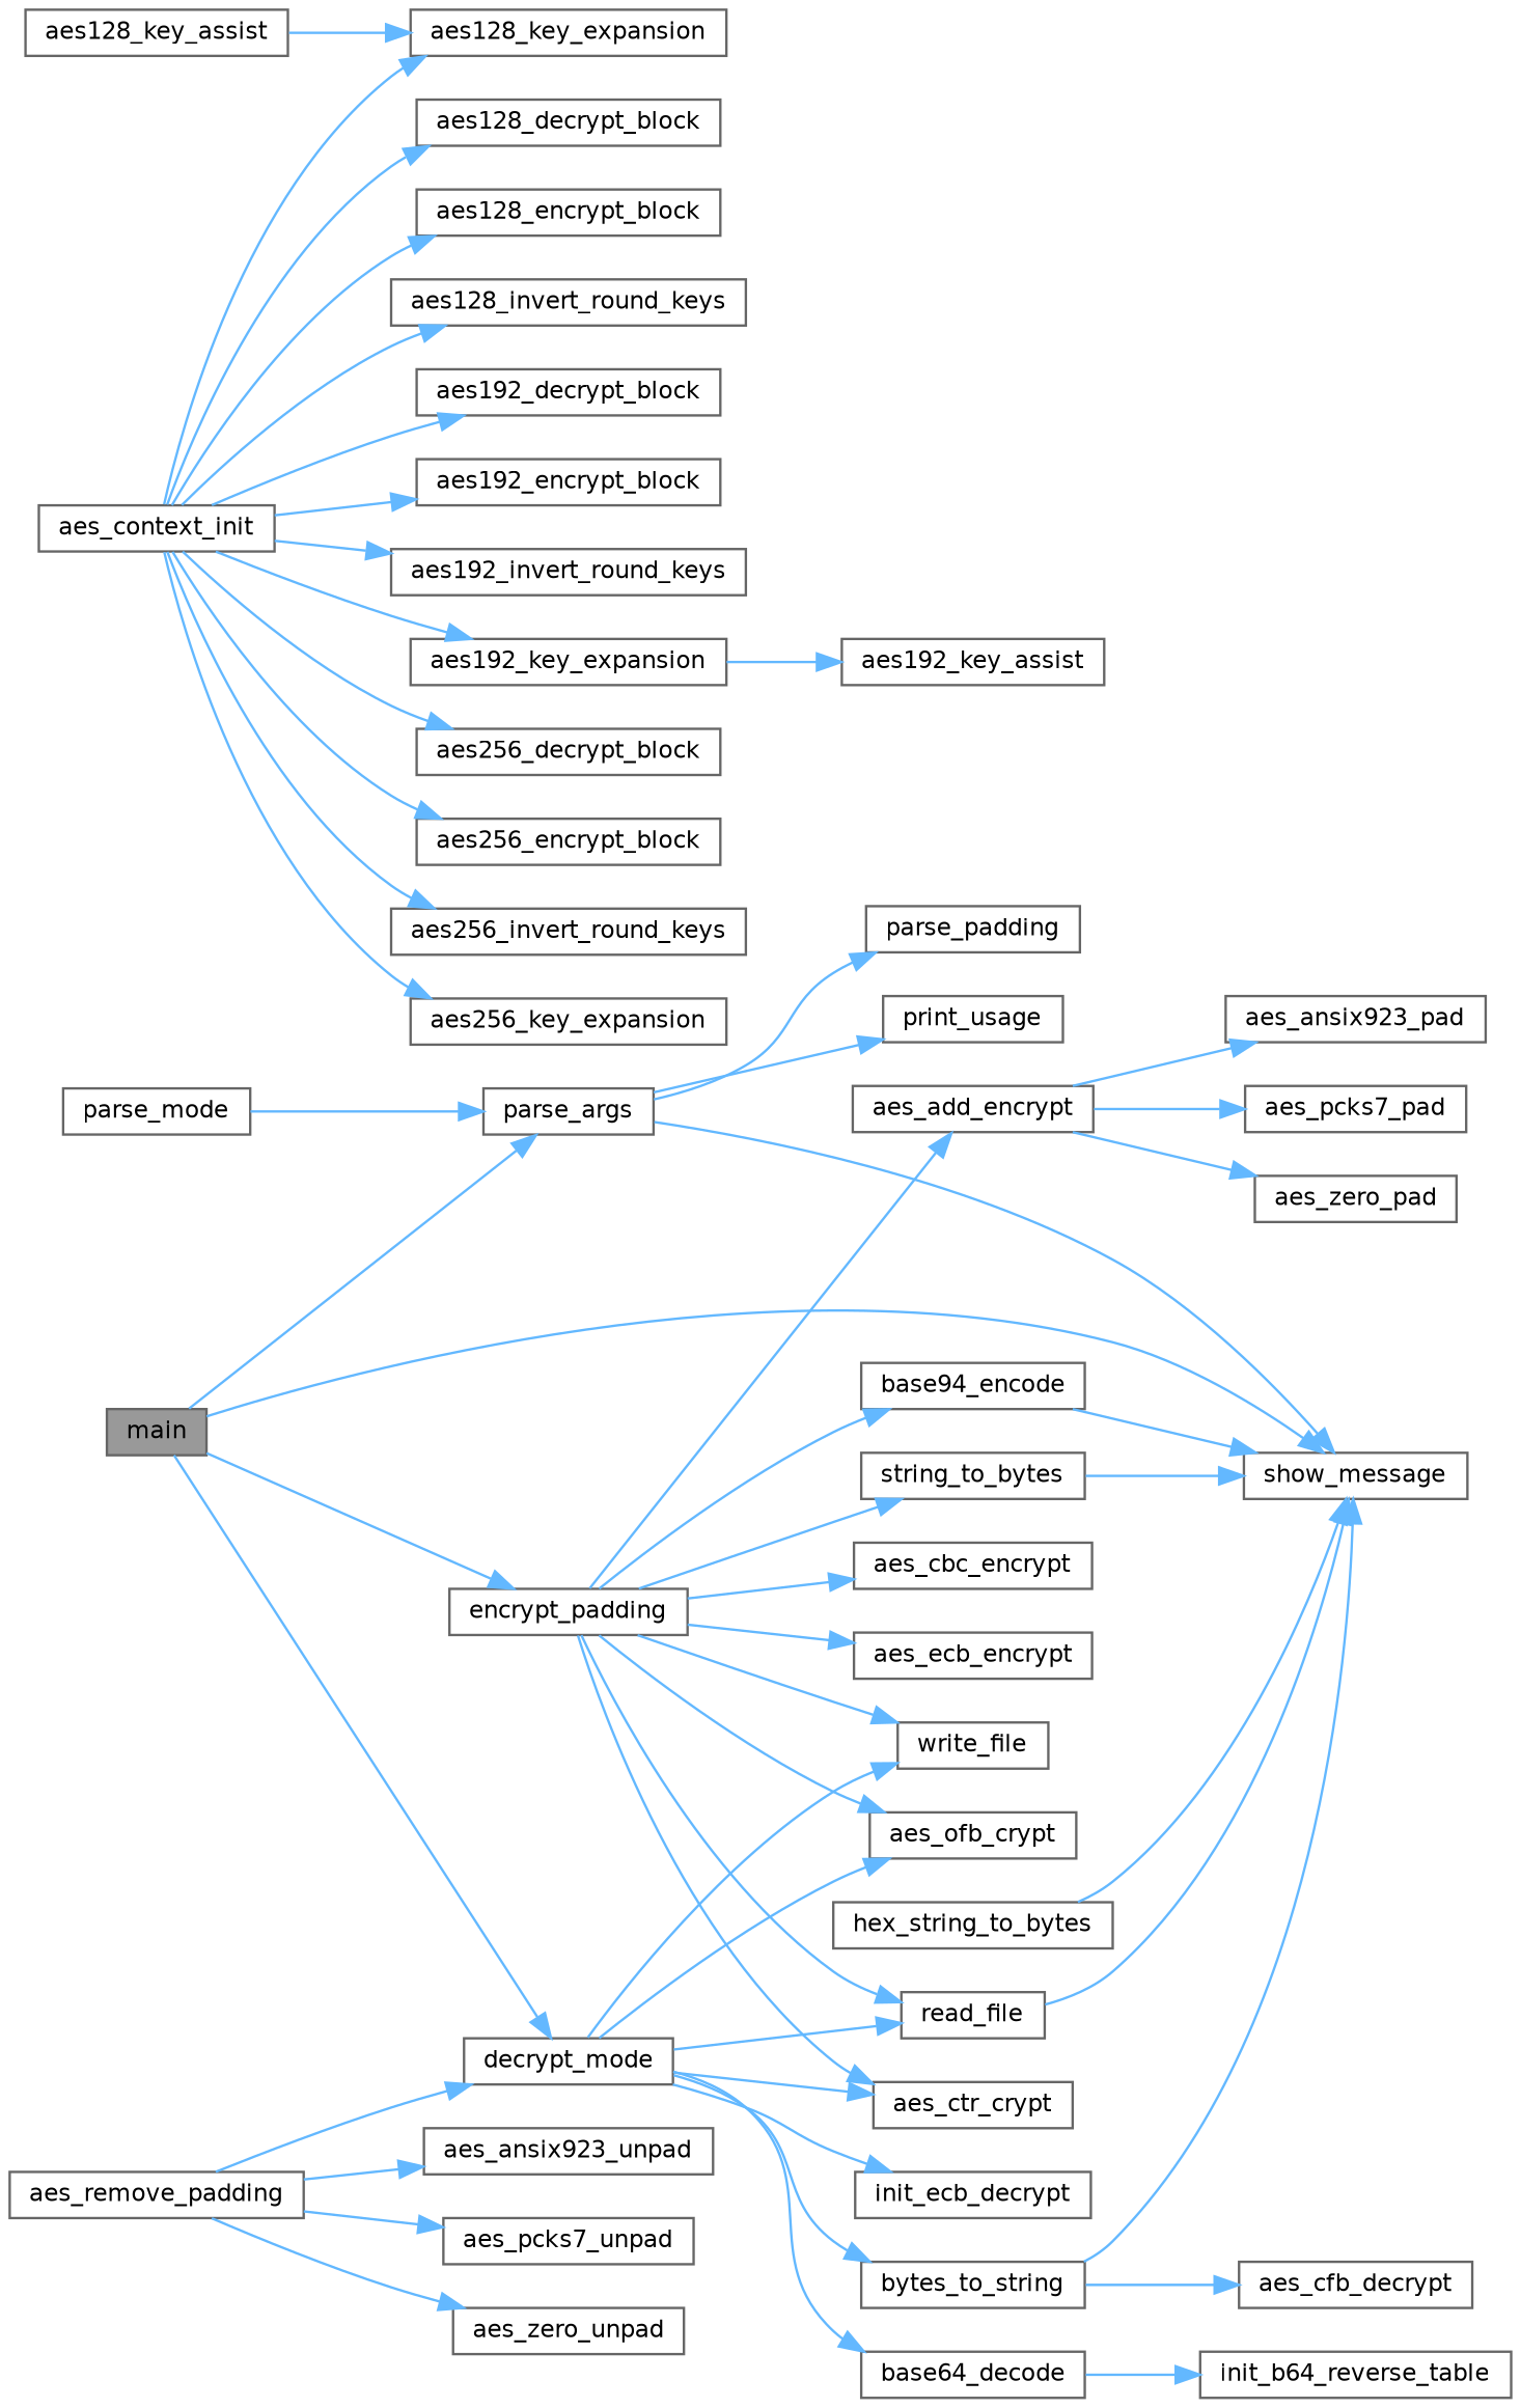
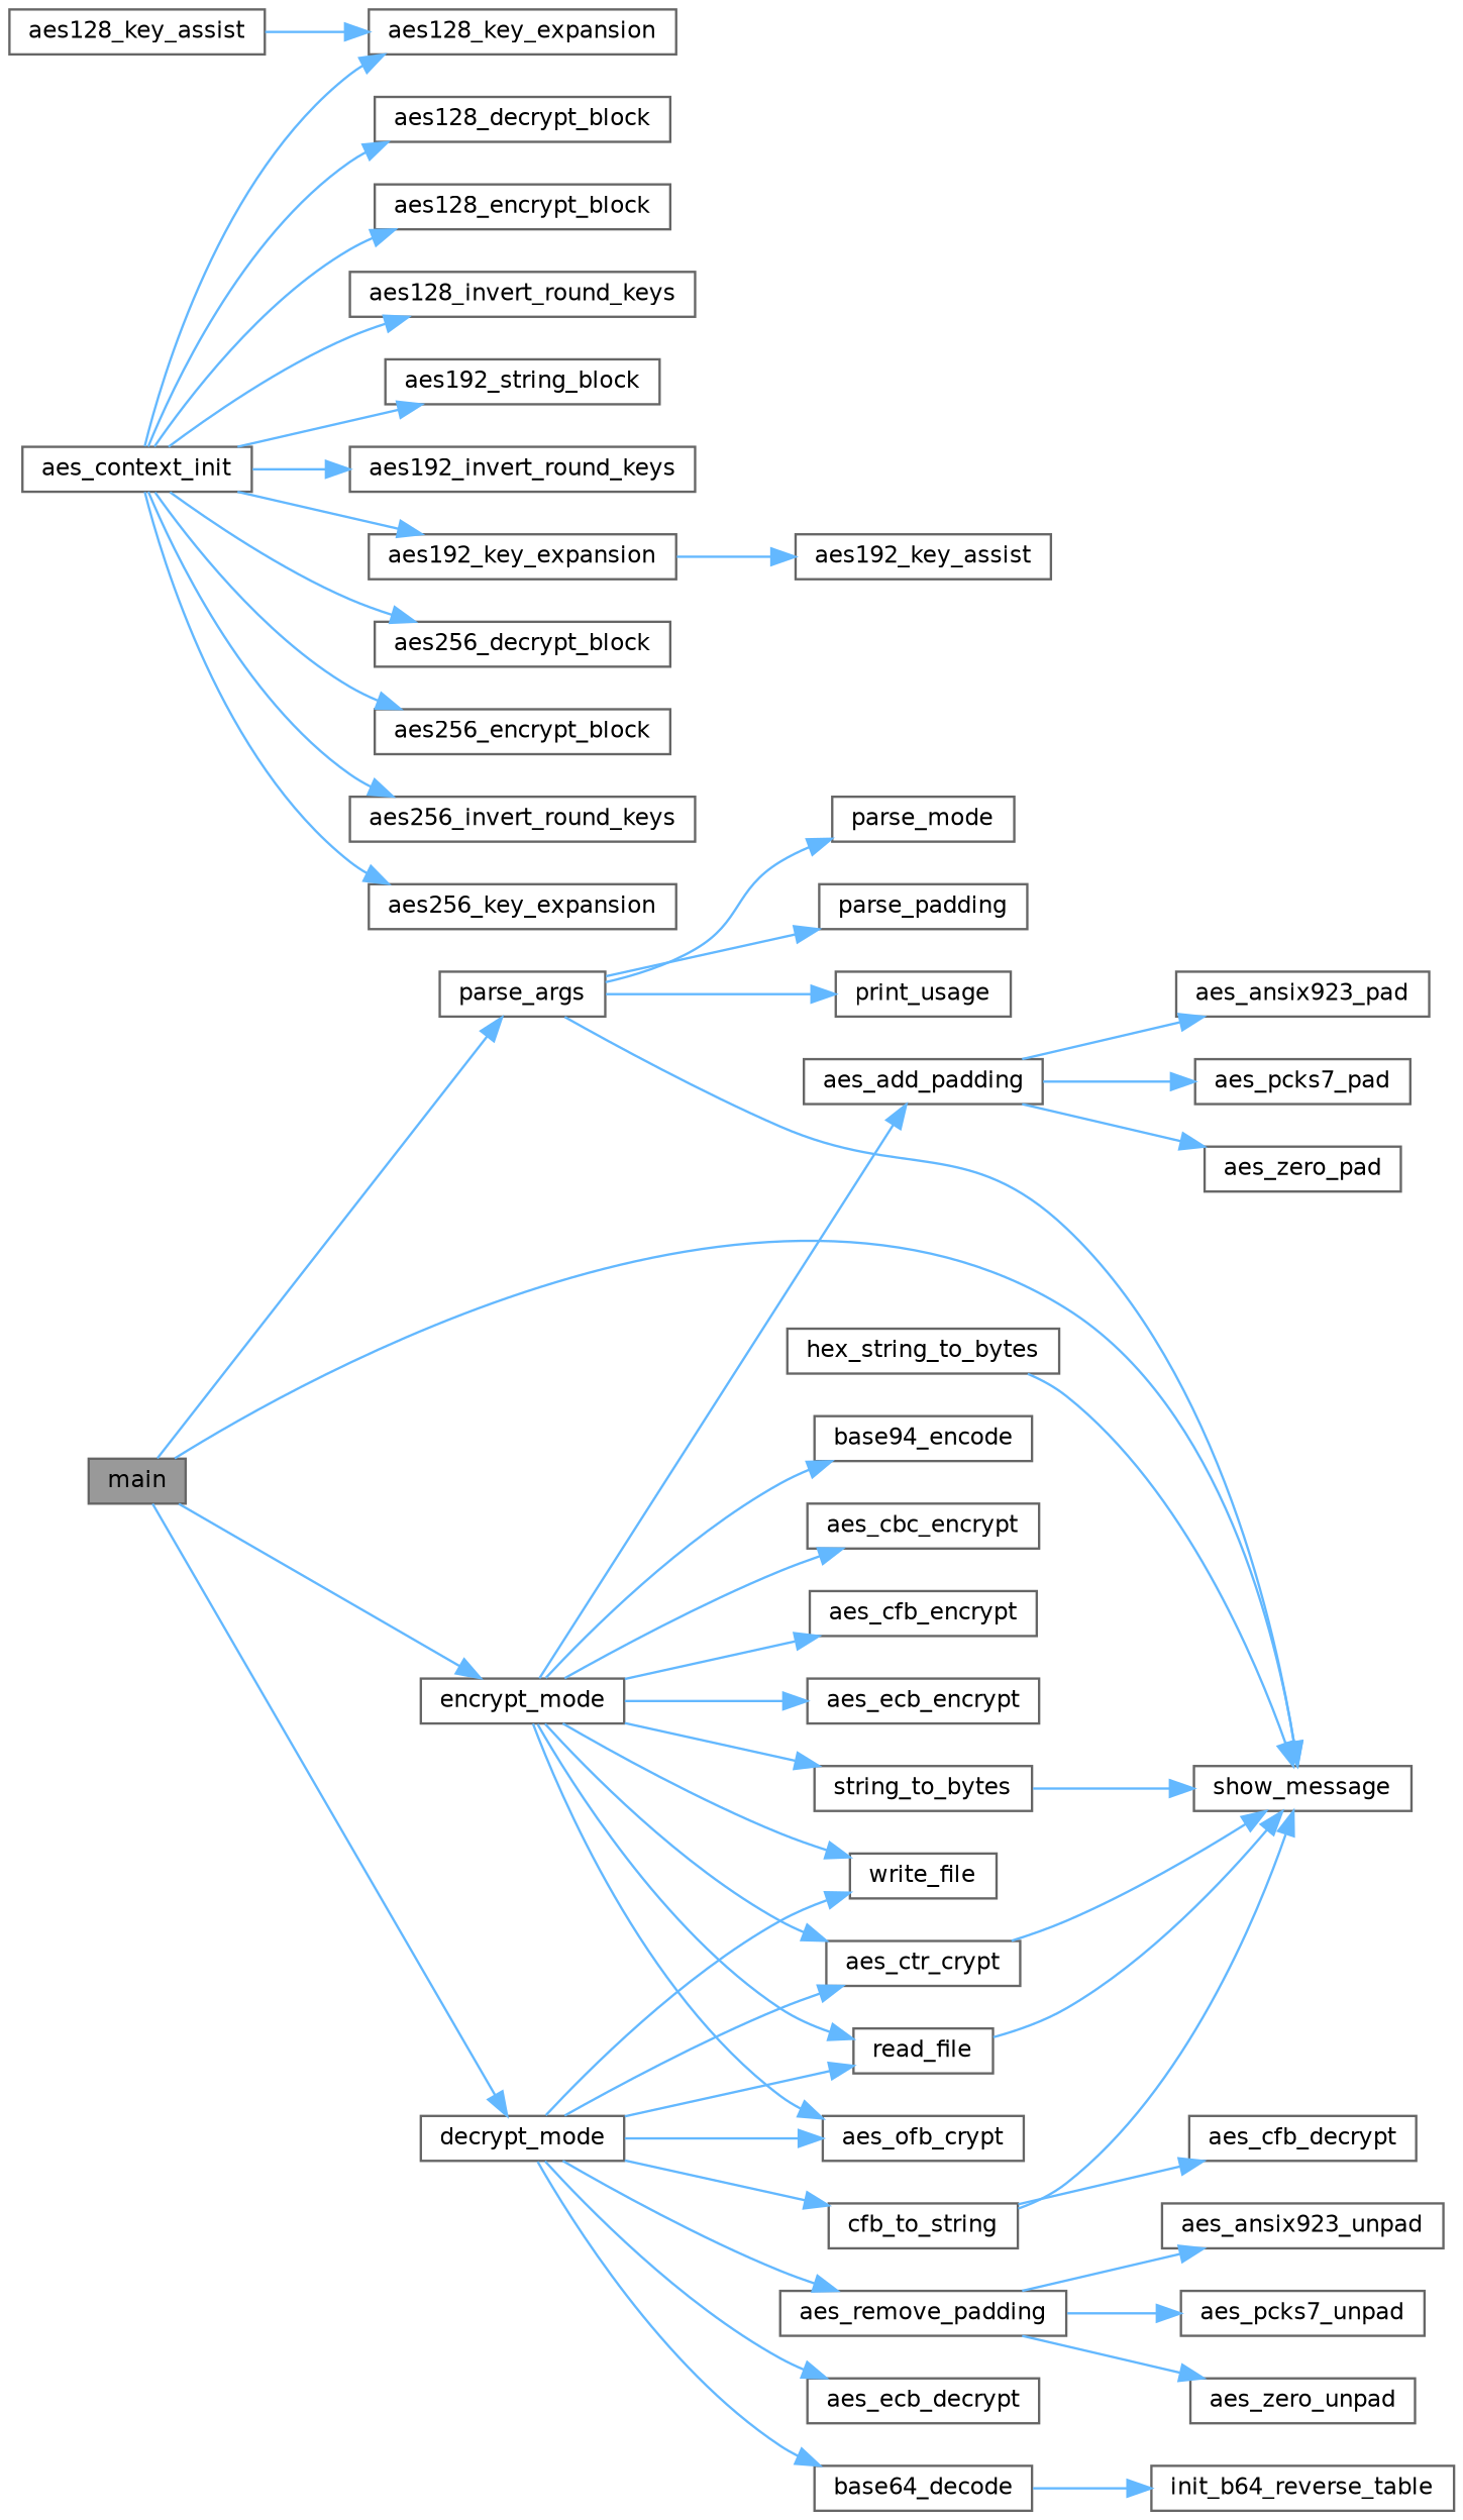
  digraph {
    rankdir=LR
    node [color=grey40 fillcolor=white fontname=Helvetica fontsize=10 shape=box style=filled]
    edge [color=steelblue1 fontname=Helvetica fontsize=10 labelfontname=Helvetica labelfontsize=10 style=solid]
    n1 [color=gray40 fillcolor=grey60 fontcolor=black height=0.2 label=main width=0.4]
    n2 [height=0.2 label=decrypt_mode width=0.4]
    n3 [height=0.2 label=show_message width=0.4]
-   n4 [height=0.2 label=encrypt_padding width=0.4]
+   n4 [height=0.2 label=encrypt_mode width=0.4]
    n5 [height=0.2 label=parse_args width=0.4]
    n6 [height=0.2 label=aes_ctr_crypt width=0.4]
-   n7 [height=0.2 label=init_ecb_decrypt width=0.4]
+   n7 [height=0.2 label=aes_ecb_decrypt width=0.4]
    n8 [height=0.2 label=aes_ofb_crypt width=0.4]
    n9 [height=0.2 label=aes_remove_padding width=0.4]
    n10 [height=0.2 label=base64_decode width=0.4]
-   n11 [height=0.2 label=bytes_to_string width=0.4]
+   n11 [height=0.2 label=cfb_to_string width=0.4]
    n12 [height=0.2 label=read_file width=0.4]
    n13 [height=0.2 label=write_file width=0.4]
-   n14 [height=0.2 label=aes_add_encrypt width=0.4]
+   n14 [height=0.2 label=aes_add_padding width=0.4]
    n15 [height=0.2 label=aes_cbc_encrypt width=0.4]
+   n16 [height=0.2 label=aes_cfb_encrypt width=0.4]
    n17 [height=0.2 label=aes_ecb_encrypt width=0.4]
    n18 [height=0.2 label=base94_encode width=0.4]
    n19 [height=0.2 label=string_to_bytes width=0.4]
    n20 [height=0.2 label=parse_mode width=0.4]
    n21 [height=0.2 label=parse_padding width=0.4]
    n22 [height=0.2 label=print_usage width=0.4]
    n23 [height=0.2 label=aes_cfb_decrypt width=0.4]
    n24 [height=0.2 label=aes_ansix923_unpad width=0.4]
    n25 [height=0.2 label=aes_pcks7_unpad width=0.4]
    n26 [height=0.2 label=aes_zero_unpad width=0.4]
    n27 [height=0.2 label=init_b64_reverse_table width=0.4]
    n28 [height=0.2 label=aes_ansix923_pad width=0.4]
    n29 [height=0.2 label=aes_pcks7_pad width=0.4]
    n30 [height=0.2 label=aes_zero_pad width=0.4]
    n31 [height=0.2 label=aes_context_init width=0.4]
    n32 [height=0.2 label=aes128_decrypt_block width=0.4]
    n33 [height=0.2 label=aes128_encrypt_block width=0.4]
    n34 [height=0.2 label=aes128_invert_round_keys width=0.4]
    n35 [height=0.2 label=aes128_key_expansion width=0.4]
-   n36 [height=0.2 label=aes192_decrypt_block width=0.4]
-   n37 [height=0.2 label=aes192_encrypt_block width=0.4]
+   n37 [height=0.2 label=aes192_string_block width=0.4]
    n38 [height=0.2 label=aes192_invert_round_keys width=0.4]
    n39 [height=0.2 label=aes192_key_expansion width=0.4]
    n40 [height=0.2 label=aes256_decrypt_block width=0.4]
    n41 [height=0.2 label=aes256_encrypt_block width=0.4]
    n42 [height=0.2 label=aes256_invert_round_keys width=0.4]
    n43 [height=0.2 label=aes256_key_expansion width=0.4]
    n44 [height=0.2 label=hex_string_to_bytes width=0.4]
    n45 [height=0.2 label=aes192_key_assist width=0.4]
    n46 [height=0.2 label=aes128_key_assist width=0.4]
    n1 -> n2
    n1 -> n3
    n1 -> n4
    n1 -> n5
    n2 -> n6
    n2 -> n7
    n2 -> n8
-   n9 -> n2
+   n2 -> n9
    n2 -> n10
    n2 -> n11
    n2 -> n12
    n2 -> n13
    n4 -> n6
    n4 -> n8
    n4 -> n12
    n4 -> n13
    n4 -> n14
    n4 -> n15
+   n4 -> n16
    n4 -> n17
    n4 -> n18
    n4 -> n19
    n5 -> n3
-   n20 -> n5
+   n5 -> n20
    n5 -> n21
    n5 -> n22
    n9 -> n24
    n9 -> n25
    n9 -> n26
    n10 -> n27
    n11 -> n3
    n11 -> n23
    n12 -> n3
    n14 -> n28
    n14 -> n29
    n14 -> n30
-   n18 -> n3
+   n6 -> n3
    n19 -> n3
    n31 -> n32
    n31 -> n33
    n31 -> n34
    n31 -> n35
-   n31 -> n36
    n31 -> n37
    n31 -> n38
    n31 -> n39
    n31 -> n40
    n31 -> n41
    n31 -> n42
    n31 -> n43
    n39 -> n45
    n44 -> n3
    n46 -> n35
  }
